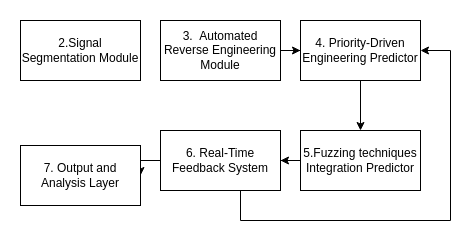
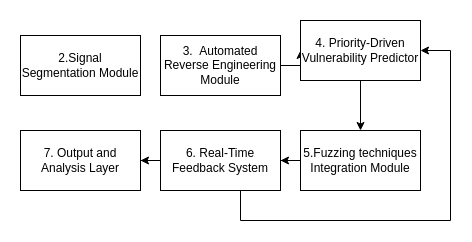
  <mxCell id="0" />
  <mxCell id="1" parent="0" />
- <mxCell id="2" value="2.Signal Segmentation Module&lt;br&gt;" style="rounded=0;whiteSpace=wrap;html=1;" parent="1" vertex="1"><mxGeometry x="20" y="20" width="120" height="60" as="geometry" /></mxCell>
+ <mxCell id="2" value="2.Signal Segmentation Module&lt;br&gt;" style="rounded=0;whiteSpace=wrap;html=1;" parent="1" vertex="1"><mxGeometry x="20" y="35" width="120" height="60" as="geometry" /></mxCell>
  <mxCell id="3" value="" style="edgeStyle=orthogonalEdgeStyle;rounded=0;orthogonalLoop=1;jettySize=auto;html=1;" parent="1" source="4" target="6" edge="1"><mxGeometry relative="1" as="geometry" /></mxCell>
- <mxCell id="4" value="3.&amp;nbsp;&amp;nbsp;Automated Reverse Engineering Module" style="rounded=0;whiteSpace=wrap;html=1;" parent="1" vertex="1"><mxGeometry x="160" y="20" width="120" height="60" as="geometry" /></mxCell>
+ <mxCell id="4" value="3.&amp;nbsp;&amp;nbsp;Automated Reverse Engineering Module" style="rounded=0;whiteSpace=wrap;html=1;" parent="1" vertex="1"><mxGeometry x="160" y="35" width="120" height="60" as="geometry" /></mxCell>
  <mxCell id="5" value="" style="edgeStyle=orthogonalEdgeStyle;rounded=0;orthogonalLoop=1;jettySize=auto;html=1;" parent="1" source="6" target="8" edge="1"><mxGeometry relative="1" as="geometry" /></mxCell>
- <mxCell id="6" value="4.&amp;nbsp;Priority-Driven Engineering Predictor" style="rounded=0;whiteSpace=wrap;html=1;" parent="1" vertex="1"><mxGeometry x="300" y="20" width="120" height="60" as="geometry" /></mxCell>
+ <mxCell id="6" value="4.&amp;nbsp;Priority-Driven Vulnerability Predictor" style="rounded=0;whiteSpace=wrap;html=1;" parent="1" vertex="1"><mxGeometry x="300" y="20" width="120" height="60" as="geometry" /></mxCell>
  <mxCell id="7" value="" style="edgeStyle=orthogonalEdgeStyle;rounded=0;orthogonalLoop=1;jettySize=auto;html=1;" parent="1" source="8" target="11" edge="1"><mxGeometry relative="1" as="geometry" /></mxCell>
- <mxCell id="8" value="5.Fuzzing techniques Integration Predictor" style="rounded=0;whiteSpace=wrap;html=1;" parent="1" vertex="1"><mxGeometry x="300" y="130" width="120" height="60" as="geometry" /></mxCell>
+ <mxCell id="8" value="5.Fuzzing techniques Integration Module" style="rounded=0;whiteSpace=wrap;html=1;" parent="1" vertex="1"><mxGeometry x="300" y="130" width="120" height="60" as="geometry" /></mxCell>
  <mxCell id="9" value="" style="edgeStyle=orthogonalEdgeStyle;rounded=0;orthogonalLoop=1;jettySize=auto;html=1;" parent="1" source="11" target="12" edge="1"><mxGeometry relative="1" as="geometry" /></mxCell>
  <mxCell id="10" style="edgeStyle=orthogonalEdgeStyle;rounded=0;orthogonalLoop=1;jettySize=auto;html=1;entryX=1;entryY=0.5;entryDx=0;entryDy=0;" parent="1" source="11" target="6" edge="1"><mxGeometry relative="1" as="geometry"><Array as="points"><mxPoint x="240" y="220" /><mxPoint x="450" y="220" /><mxPoint x="450" y="50" /></Array></mxGeometry></mxCell>
  <mxCell id="11" value="6.&amp;nbsp;Real-Time Feedback System" style="rounded=0;whiteSpace=wrap;html=1;direction=west;" parent="1" vertex="1"><mxGeometry x="160" y="130" width="120" height="60" as="geometry" /></mxCell>
- <mxCell id="12" value="7.&amp;nbsp;Output and Analysis Layer" style="rounded=0;whiteSpace=wrap;html=1;" parent="1" vertex="1"><mxGeometry x="20" y="145" width="120" height="60" as="geometry" /></mxCell>
+ <mxCell id="12" value="7.&amp;nbsp;Output and Analysis Layer" style="rounded=0;whiteSpace=wrap;html=1;" parent="1" vertex="1"><mxGeometry x="20" y="130" width="120" height="60" as="geometry" /></mxCell>
